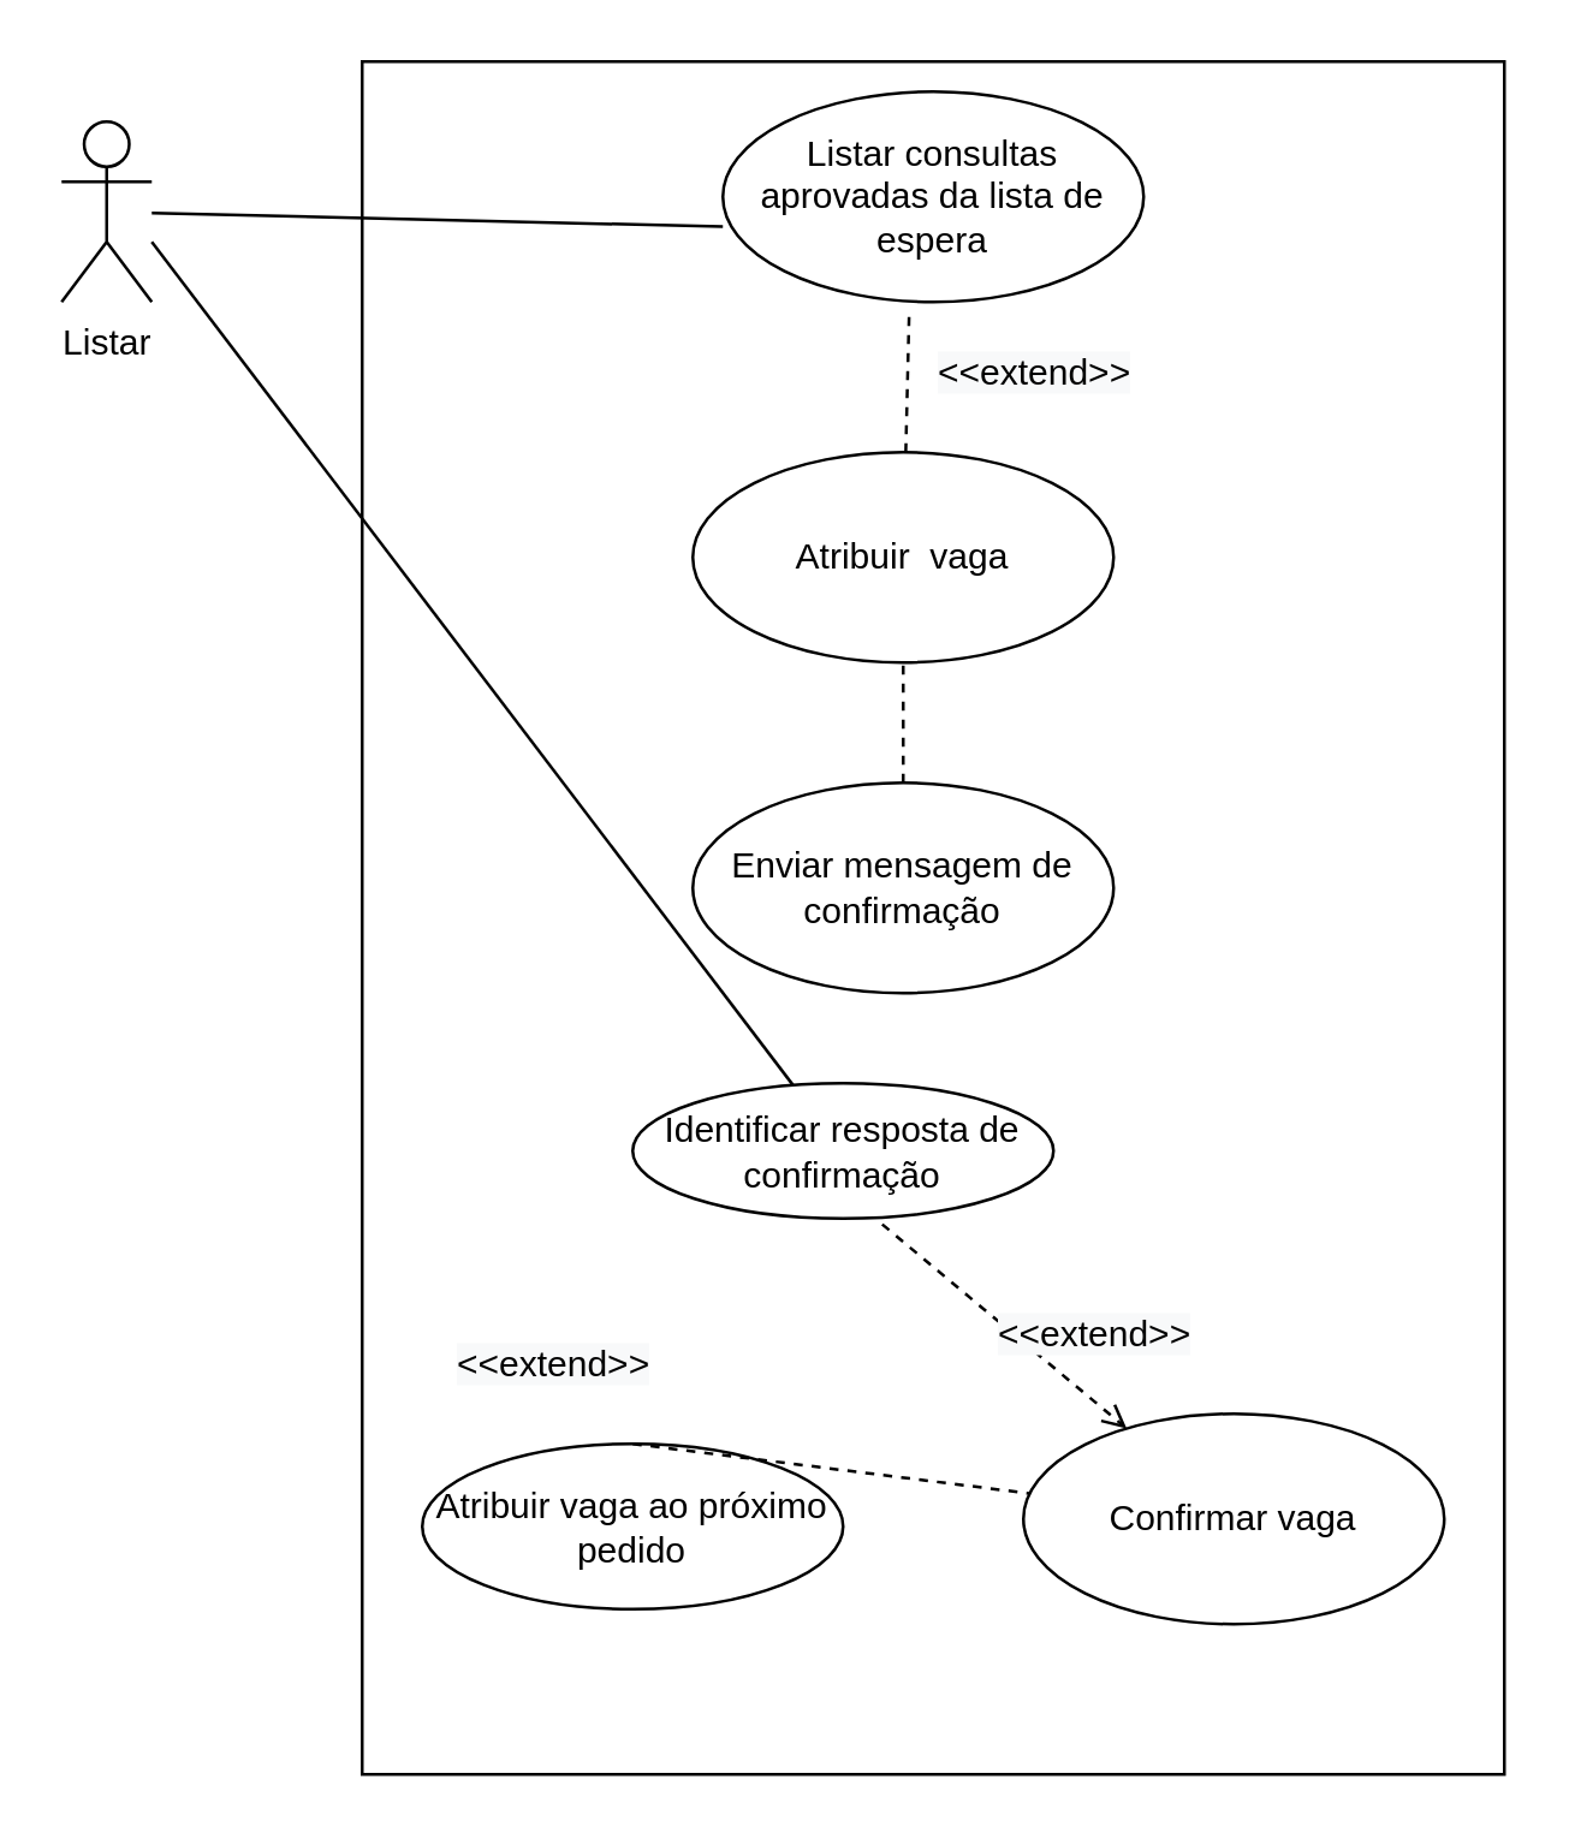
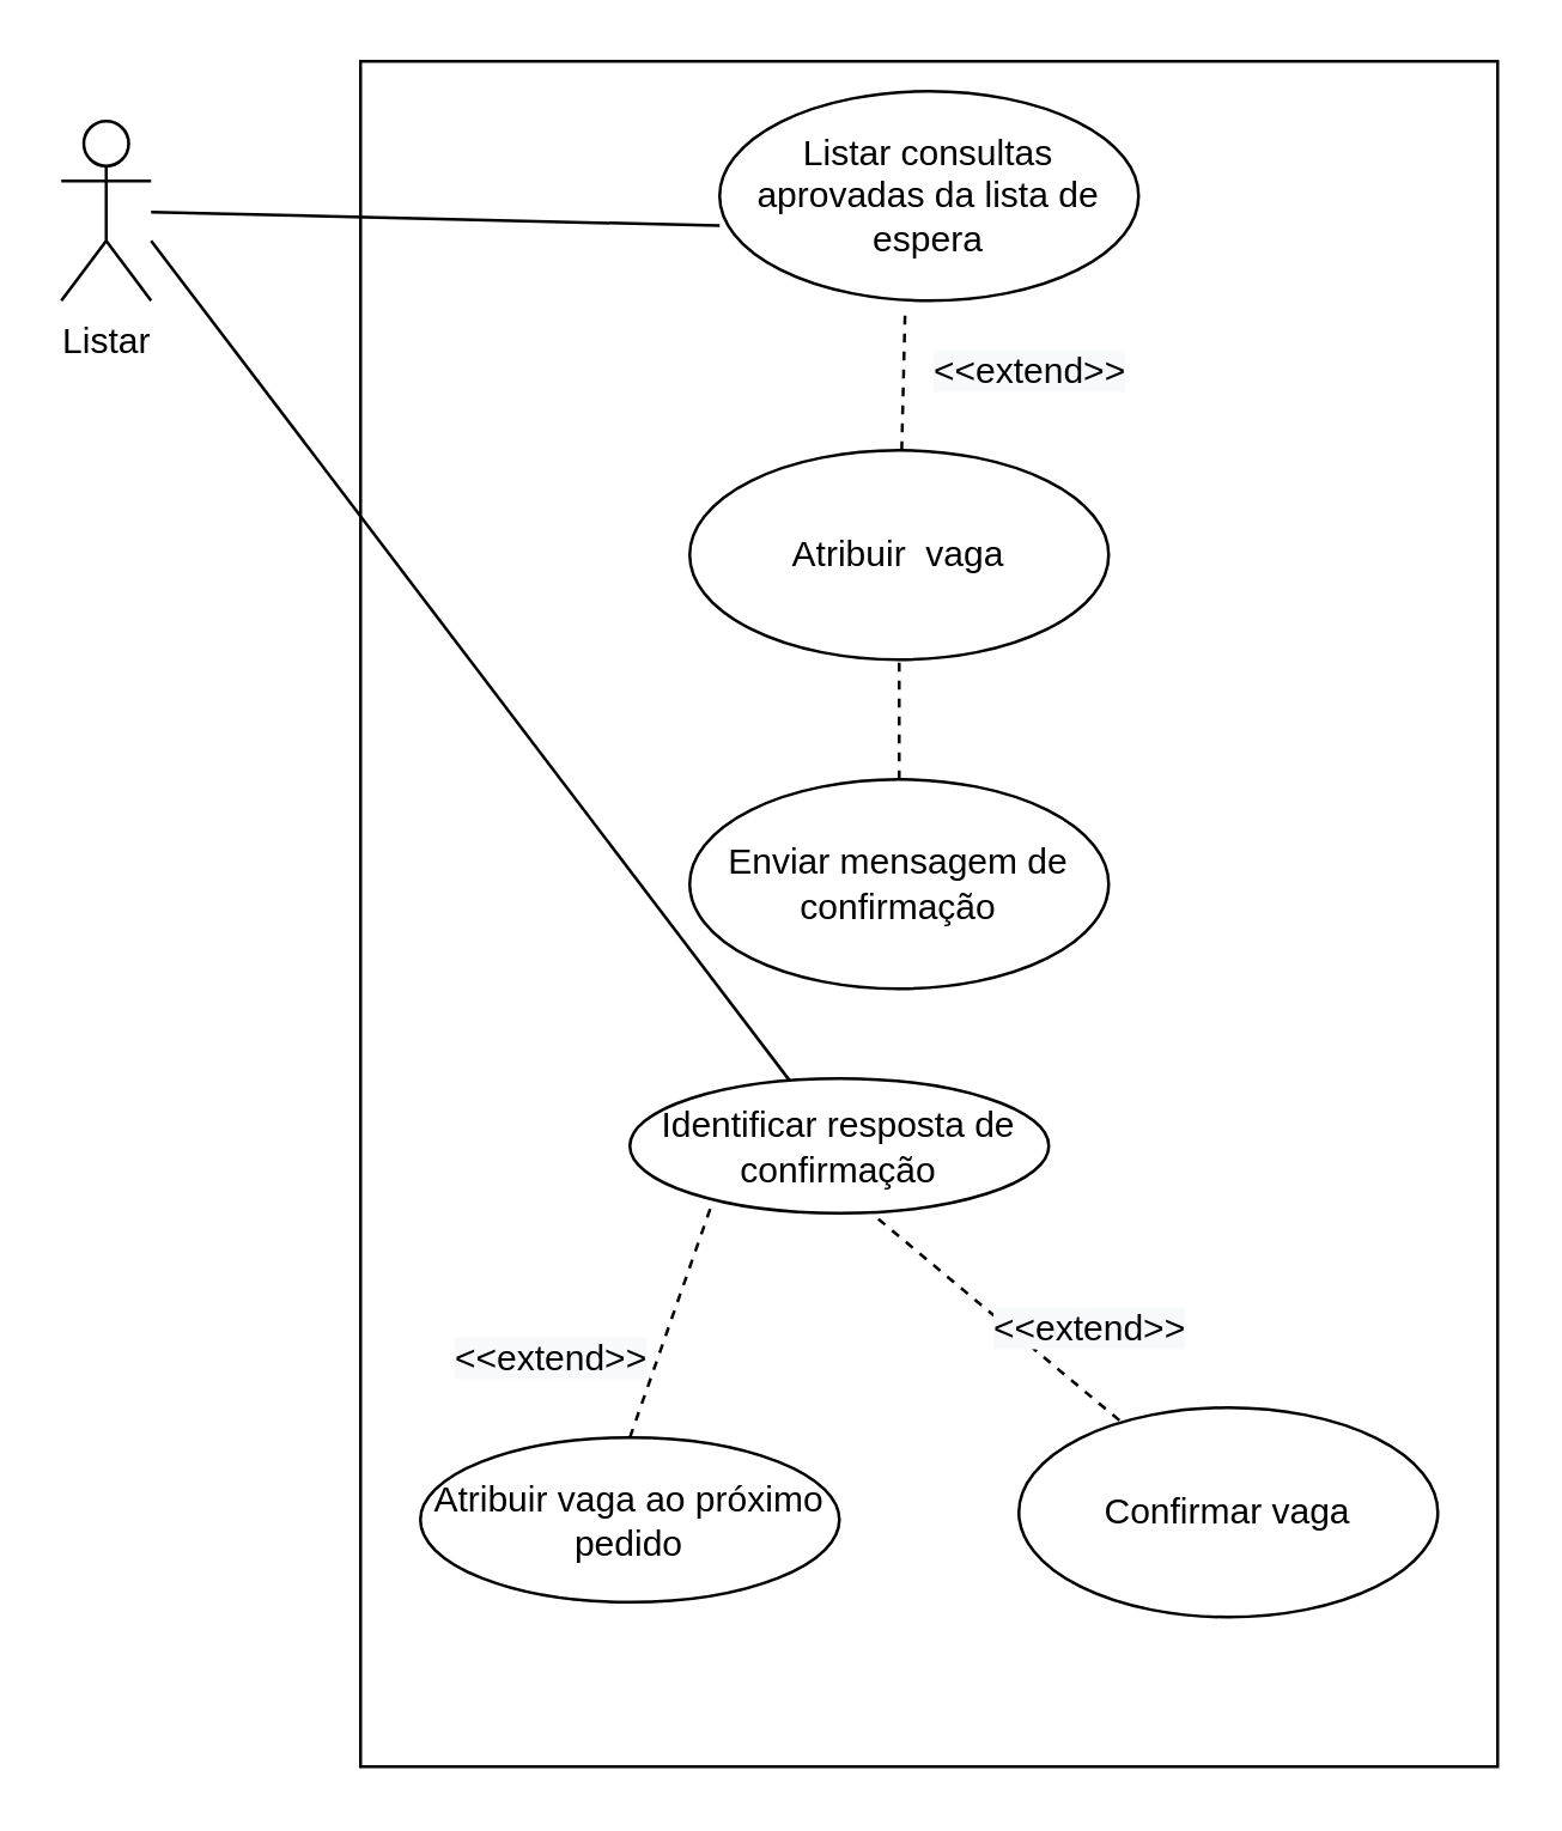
  <mxCell id="0" />
  <mxCell id="1" parent="0" />
  <mxCell id="2" value="" style="rounded=0;whiteSpace=wrap;html=1;" vertex="1" parent="1"><mxGeometry x="120" y="20" width="380" height="570" as="geometry" /></mxCell>
  <mxCell id="3" value="Listar" style="shape=umlActor;verticalLabelPosition=bottom;verticalAlign=top;html=1;outlineConnect=0;" vertex="1" parent="1"><mxGeometry x="20" y="40" width="30" height="60" as="geometry" /></mxCell>
  <mxCell id="4" value="Listar consultas aprovadas da lista de espera" style="ellipse;whiteSpace=wrap;html=1;" vertex="1" parent="1"><mxGeometry x="240" y="30" width="140" height="70" as="geometry" /></mxCell>
  <mxCell id="5" value="Atribuir&amp;nbsp; vaga" style="ellipse;whiteSpace=wrap;html=1;" vertex="1" parent="1"><mxGeometry x="230" y="150" width="140" height="70" as="geometry" /></mxCell>
  <mxCell id="6" value="" style="endArrow=none;dashed=1;html=1;entryX=0.443;entryY=1.029;entryDx=0;entryDy=0;entryPerimeter=0;" edge="1" parent="1" source="5" target="4"><mxGeometry width="50" height="50" relative="1" as="geometry"><mxPoint x="380" y="260" as="sourcePoint" /><mxPoint x="430" y="210" as="targetPoint" /></mxGeometry></mxCell>
  <mxCell id="7" value="&lt;span style=&quot;color: rgb(0, 0, 0); font-family: helvetica; font-size: 12px; font-style: normal; font-weight: 400; letter-spacing: normal; text-align: center; text-indent: 0px; text-transform: none; word-spacing: 0px; background-color: rgb(248, 249, 250); display: inline; float: none;&quot;&gt;&amp;lt;&amp;lt;extend&amp;gt;&amp;gt;&lt;/span&gt;" style="text;whiteSpace=wrap;html=1;" vertex="1" parent="1"><mxGeometry x="310" y="110" width="90" height="30" as="geometry" /></mxCell>
  <mxCell id="8" value="Enviar mensagem de confirmação" style="ellipse;whiteSpace=wrap;html=1;" vertex="1" parent="1"><mxGeometry x="230" y="260" width="140" height="70" as="geometry" /></mxCell>
  <mxCell id="9" value="" style="endArrow=none;dashed=1;html=1;entryX=0.5;entryY=1;entryDx=0;entryDy=0;" edge="1" parent="1" source="8" target="5"><mxGeometry width="50" height="50" relative="1" as="geometry"><mxPoint x="380" y="250" as="sourcePoint" /><mxPoint x="430" y="200" as="targetPoint" /></mxGeometry></mxCell>
  <mxCell id="10" value="" style="endArrow=none;html=1;entryX=0;entryY=0.642;entryDx=0;entryDy=0;entryPerimeter=0;" edge="1" parent="1" source="3" target="4"><mxGeometry width="50" height="50" relative="1" as="geometry"><mxPoint x="380" y="250" as="sourcePoint" /><mxPoint x="430" y="200" as="targetPoint" /></mxGeometry></mxCell>
  <mxCell id="11" value="Identificar resposta de confirmação" style="ellipse;whiteSpace=wrap;html=1;" vertex="1" parent="1"><mxGeometry x="210" y="360" width="140" height="45" as="geometry" /></mxCell>
  <mxCell id="12" value="" style="endArrow=none;html=1;" edge="1" parent="1" source="11"><mxGeometry width="50" height="50" relative="1" as="geometry"><mxPoint x="380" y="250" as="sourcePoint" /><mxPoint x="50" y="80" as="targetPoint" /></mxGeometry></mxCell>
  <mxCell id="13" value="Atribuir vaga ao próximo pedido" style="ellipse;whiteSpace=wrap;html=1;" vertex="1" parent="1"><mxGeometry x="140" y="480" width="140" height="55" as="geometry" /></mxCell>
- <mxCell id="14" value="" style="endArrow=none;dashed=1;html=1;exitX=0.5;exitY=0;exitDx=0;exitDy=0;" edge="1" parent="1" source="13" target="16"><mxGeometry width="50" height="50" relative="1" as="geometry"><mxPoint x="380" y="370" as="sourcePoint" /><mxPoint x="430" y="320" as="targetPoint" /></mxGeometry></mxCell>
+ <mxCell id="14" value="" style="endArrow=none;dashed=1;html=1;entryX=0.193;entryY=0.957;entryDx=0;entryDy=0;exitX=0.5;exitY=0;exitDx=0;exitDy=0;entryPerimeter=0;" edge="1" parent="1" source="13" target="11"><mxGeometry width="50" height="50" relative="1" as="geometry"><mxPoint x="380" y="370" as="sourcePoint" /><mxPoint x="430" y="320" as="targetPoint" /></mxGeometry></mxCell>
  <mxCell id="15" value="&lt;span style=&quot;color: rgb(0, 0, 0); font-family: helvetica; font-size: 12px; font-style: normal; font-weight: 400; letter-spacing: normal; text-align: center; text-indent: 0px; text-transform: none; word-spacing: 0px; background-color: rgb(248, 249, 250); display: inline; float: none;&quot;&gt;&amp;lt;&amp;lt;extend&amp;gt;&amp;gt;&lt;/span&gt;" style="text;whiteSpace=wrap;html=1;" vertex="1" parent="1"><mxGeometry x="150" y="440" width="90" height="30" as="geometry" /></mxCell>
  <mxCell id="16" value="Confirmar vaga" style="ellipse;whiteSpace=wrap;html=1;" vertex="1" parent="1"><mxGeometry x="340" y="470" width="140" height="70" as="geometry" /></mxCell>
- <mxCell id="17" value="" style="endArrow=open;dashed=1;html=1;exitX=0.593;exitY=1.043;exitDx=0;exitDy=0;exitPerimeter=0;" edge="1" parent="1" source="11" target="16"><mxGeometry width="50" height="50" relative="1" as="geometry"><mxPoint x="380" y="370" as="sourcePoint" /><mxPoint x="430" y="320" as="targetPoint" /></mxGeometry></mxCell>
+ <mxCell id="17" value="" style="endArrow=none;dashed=1;html=1;exitX=0.593;exitY=1.043;exitDx=0;exitDy=0;exitPerimeter=0;" edge="1" parent="1" source="11" target="16"><mxGeometry width="50" height="50" relative="1" as="geometry"><mxPoint x="380" y="370" as="sourcePoint" /><mxPoint x="430" y="320" as="targetPoint" /></mxGeometry></mxCell>
  <mxCell id="18" value="&lt;span style=&quot;color: rgb(0, 0, 0); font-family: helvetica; font-size: 12px; font-style: normal; font-weight: 400; letter-spacing: normal; text-align: center; text-indent: 0px; text-transform: none; word-spacing: 0px; background-color: rgb(248, 249, 250); display: inline; float: none;&quot;&gt;&amp;lt;&amp;lt;extend&amp;gt;&amp;gt;&lt;/span&gt;" style="text;whiteSpace=wrap;html=1;" vertex="1" parent="1"><mxGeometry x="330" y="430" width="90" height="30" as="geometry" /></mxCell>
